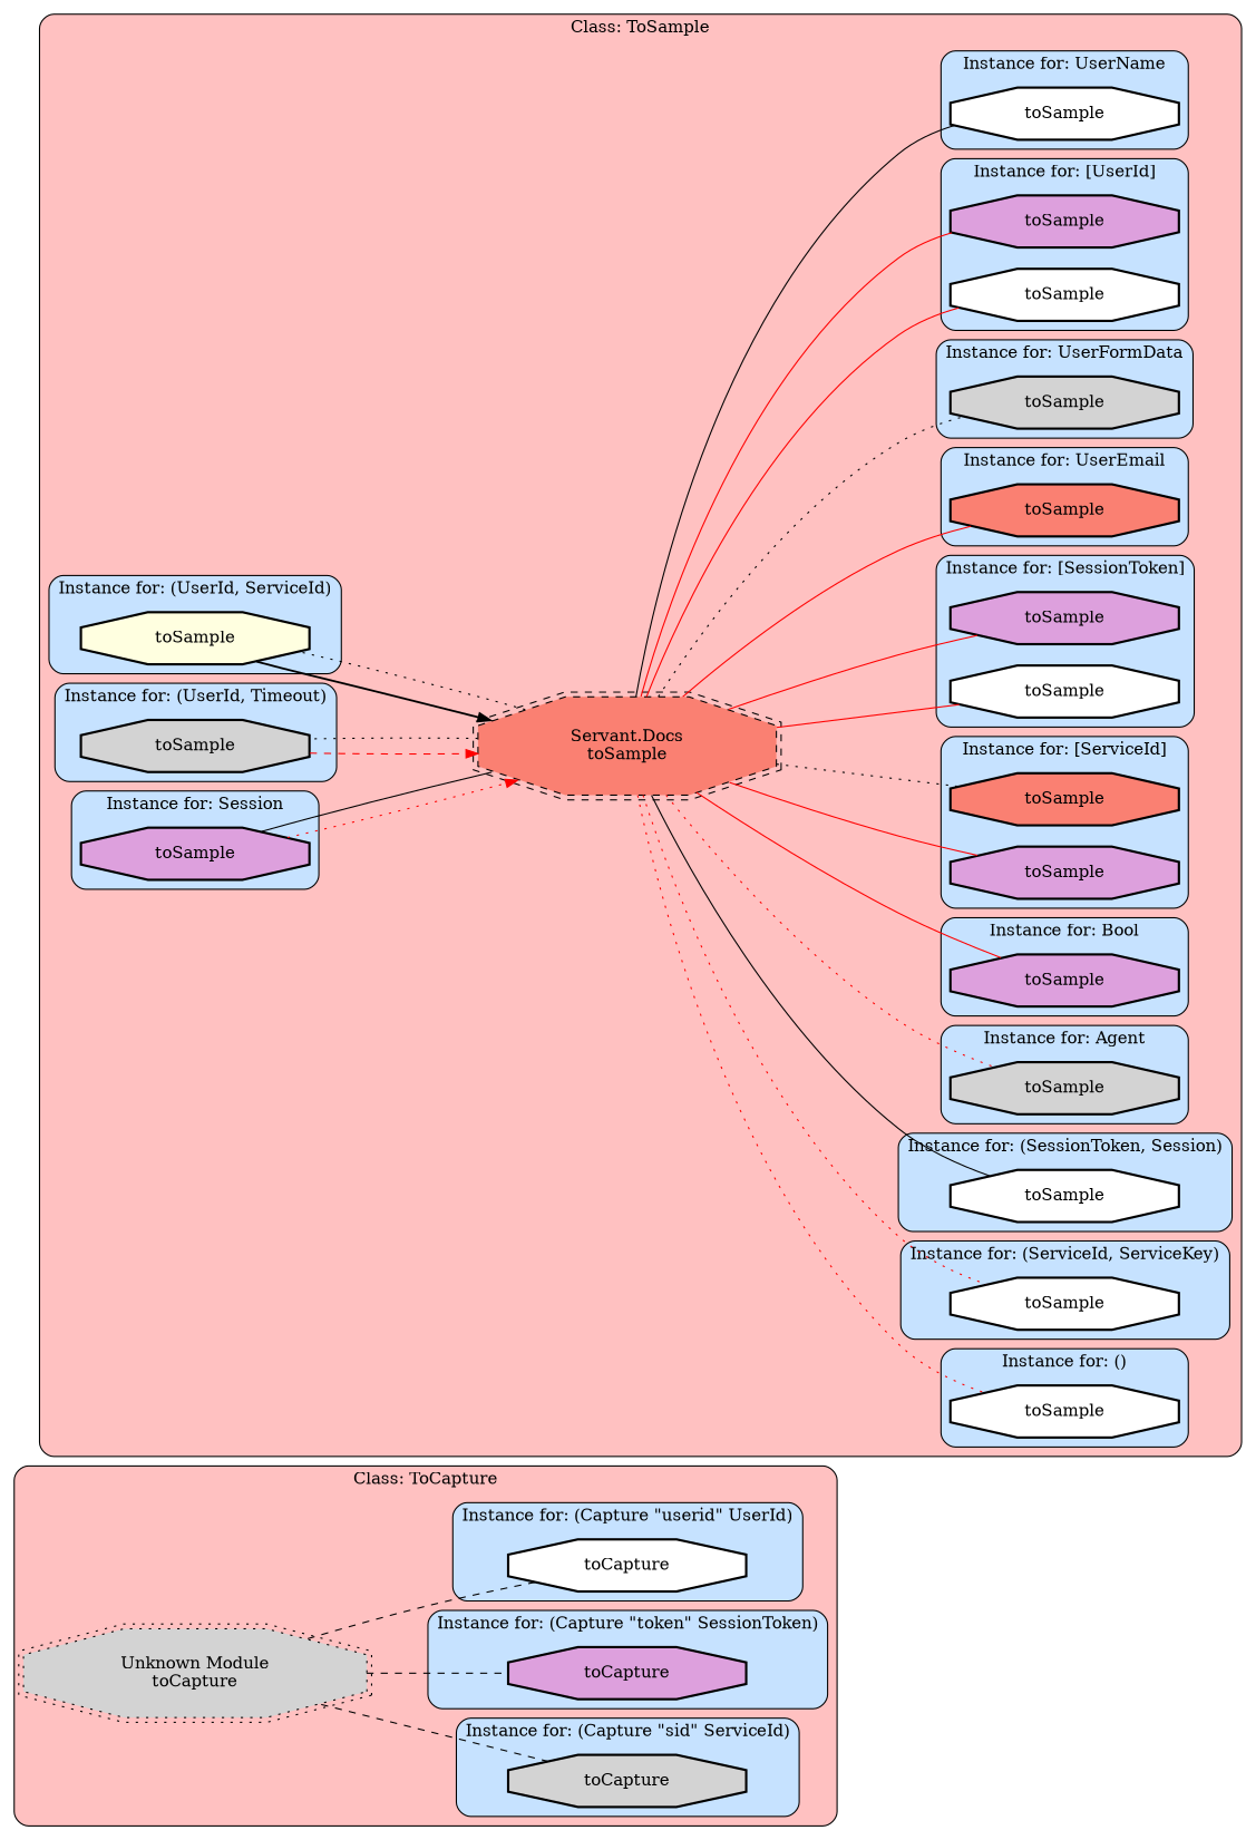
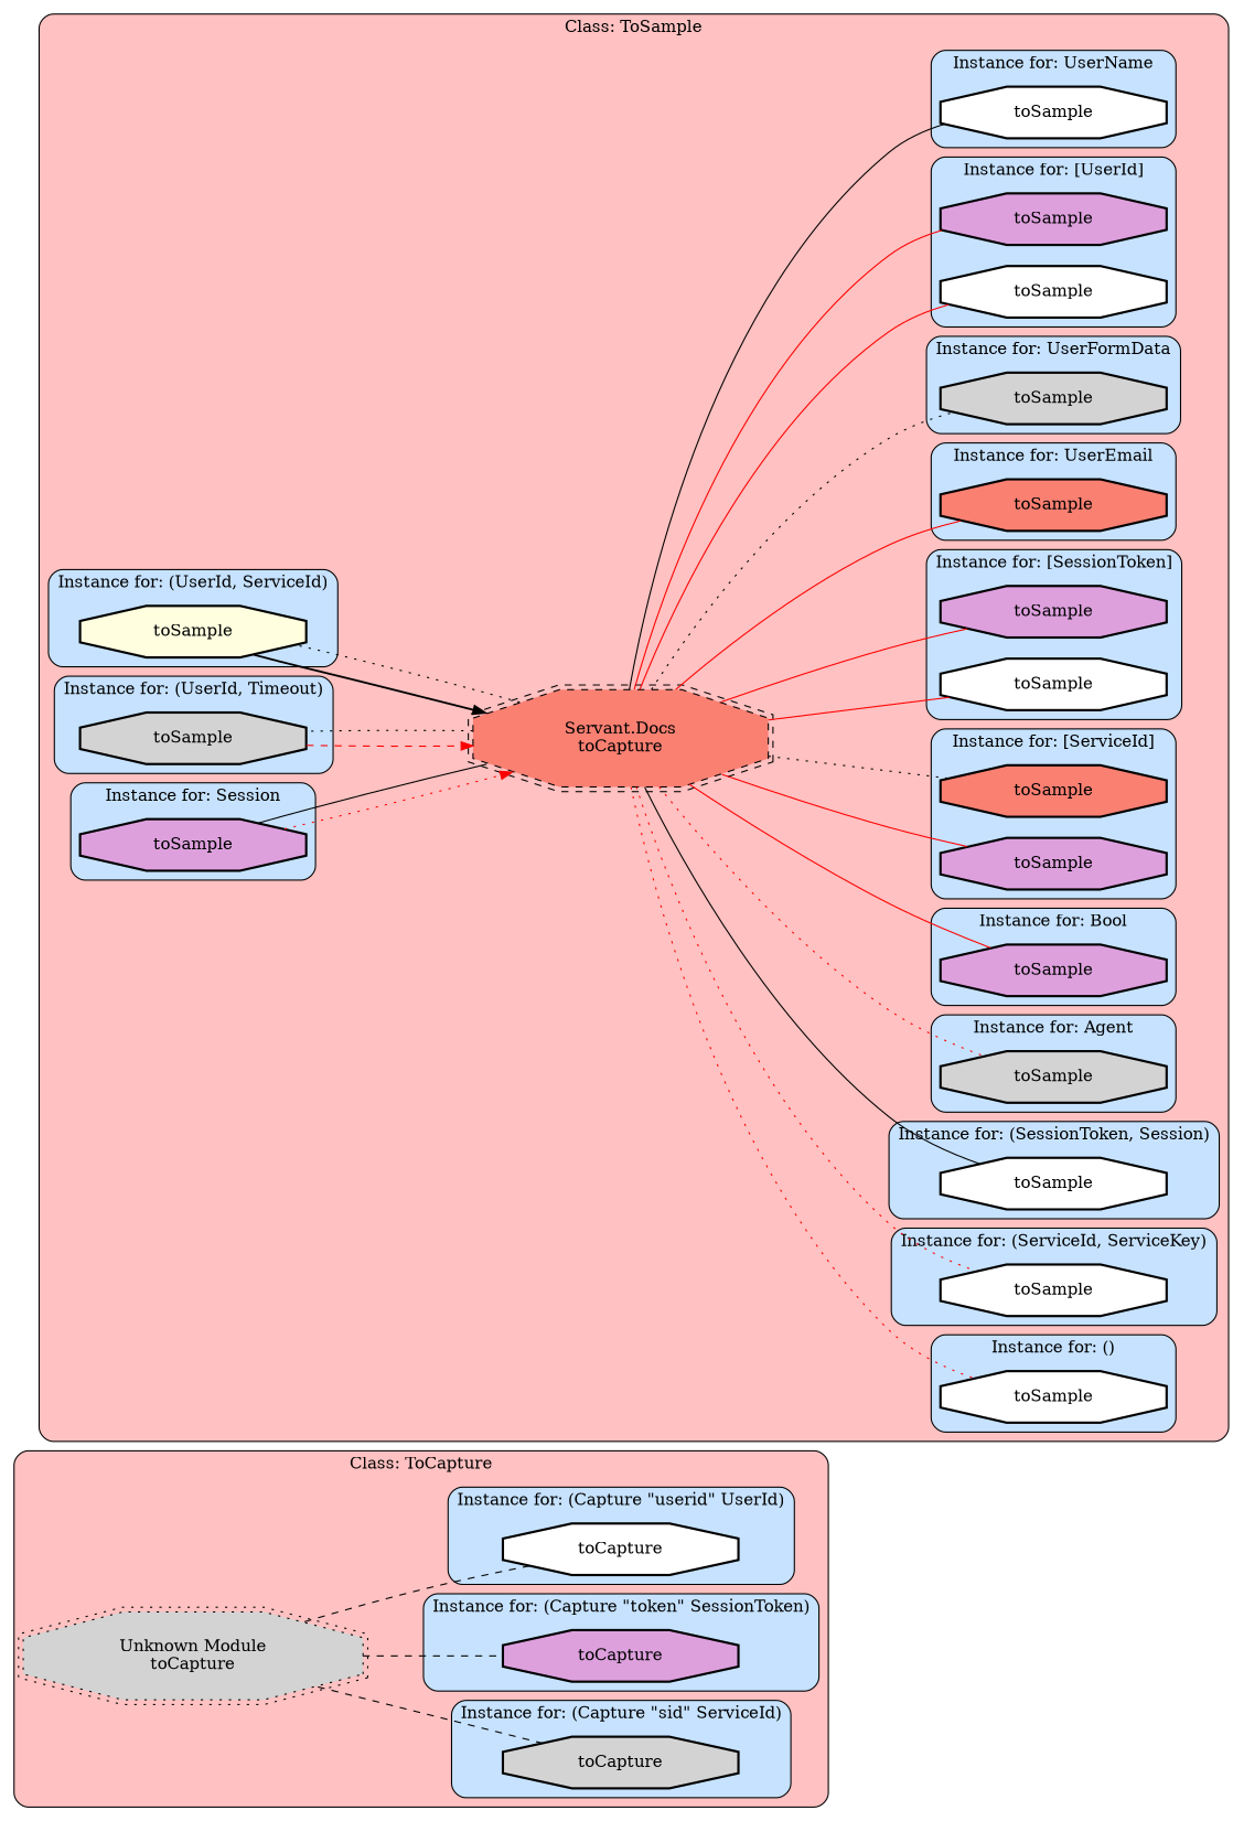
  digraph {
    rankdir=LR
    node [fillcolor=white margin="0.4,0.1" shape=octagon style="filled,bold"]
    edge [color=red dir=none penwidth=1 style=solid]
    n1 [fillcolor=lightgrey label=toCapture]
    n2 [fillcolor=plum label=toCapture]
    n3 [label=toCapture]
    n4 [fillcolor=lightgrey label="Unknown Module\ntoCapture" shape=doubleoctagon style="filled,dotted"]
    n5 [label=toSample]
    n6 [label=toSample]
    n7 [label=toSample]
    n8 [fillcolor=lightyellow label=toSample]
    n9 [fillcolor=lightgrey label=toSample]
    n10 [fillcolor=lightgrey label=toSample]
    n11 [fillcolor=plum label=toSample]
    n12 [fillcolor=salmon label=toSample]
    n13 [fillcolor=plum label=toSample]
    n14 [fillcolor=plum label=toSample]
    n15 [fillcolor=plum label=toSample]
    n16 [label=toSample]
    n17 [fillcolor=salmon label=toSample]
    n18 [fillcolor=lightgrey label=toSample]
    n19 [fillcolor=plum label=toSample]
    n20 [label=toSample]
    n21 [label=toSample]
-   n22 [fillcolor=salmon label="Servant.Docs\ntoSample" shape=doubleoctagon style="filled,dashed"]
+   n22 [fillcolor=salmon label="Servant.Docs\ntoCapture" shape=doubleoctagon style="filled,dashed"]
    subgraph cluster_1 {
      fillcolor=rosybrown1
      label="Class: ToCapture"
      style="filled,rounded"
      n4
      subgraph cluster_2 {
        fillcolor=slategray1
        label="Instance for: (Capture \"sid\" ServiceId)"
        style="filled,rounded"
        n1
      }
      subgraph cluster_3 {
        fillcolor=slategray1
        label="Instance for: (Capture \"token\" SessionToken)"
        style="filled,rounded"
        n2
      }
      subgraph cluster_4 {
        fillcolor=slategray1
        label="Instance for: (Capture \"userid\" UserId)"
        style="filled,rounded"
        n3
      }
    }
    subgraph cluster_5 {
      fillcolor=rosybrown1
      label="Class: ToSample"
      style="filled,rounded"
      n22
      subgraph cluster_6 {
        fillcolor=slategray1
        label="Instance for: ()"
        style="filled,rounded"
        n5
      }
      subgraph cluster_7 {
        fillcolor=slategray1
        label="Instance for: (ServiceId, ServiceKey)"
        style="filled,rounded"
        n6
      }
      subgraph cluster_8 {
        fillcolor=slategray1
        label="Instance for: (SessionToken, Session)"
        style="filled,rounded"
        n7
      }
      subgraph cluster_9 {
        fillcolor=slategray1
        label="Instance for: (UserId, ServiceId)"
        style="filled,rounded"
        n8
      }
      subgraph cluster_10 {
        fillcolor=slategray1
        label="Instance for: (UserId, Timeout)"
        style="filled,rounded"
        n9
      }
      subgraph cluster_11 {
        fillcolor=slategray1
        label="Instance for: Agent"
        style="filled,rounded"
        n10
      }
      subgraph cluster_12 {
        fillcolor=slategray1
        label="Instance for: Bool"
        style="filled,rounded"
        n11
      }
      subgraph cluster_13 {
        fillcolor=slategray1
        label="Instance for: [ServiceId]"
        style="filled,rounded"
        n12
        n13
      }
      subgraph cluster_14 {
        fillcolor=slategray1
        label="Instance for: Session"
        style="filled,rounded"
        n14
      }
      subgraph cluster_15 {
        fillcolor=slategray1
        label="Instance for: [SessionToken]"
        style="filled,rounded"
        n15
        n16
      }
      subgraph cluster_16 {
        fillcolor=slategray1
        label="Instance for: UserEmail"
        style="filled,rounded"
        n17
      }
      subgraph cluster_17 {
        fillcolor=slategray1
        label="Instance for: UserFormData"
        style="filled,rounded"
        n18
      }
      subgraph cluster_18 {
        fillcolor=slategray1
        label="Instance for: [UserId]"
        style="filled,rounded"
        n19
        n20
      }
      subgraph cluster_19 {
        fillcolor=slategray1
        label="Instance for: UserName"
        style="filled,rounded"
        n21
      }
    }
    n4 -> n1 [color=black style=dashed]
    n4 -> n2 [color=black style=dashed]
    n4 -> n3 [color=black style=dashed]
    n8 -> n22 [color=black penwidth=1.6931471805599454 dir=""]
    n9 -> n22 [style=dashed dir=""]
    n14 -> n22 [style=dotted dir=""]
    n22 -> n5 [style=dotted]
    n22 -> n6 [style=dotted]
    n22 -> n7 [color=black]
    n22 -> n8 [color=black style=dotted]
    n22 -> n9 [color=black style=dotted]
    n22 -> n10 [style=dotted]
    n22 -> n11
    n22 -> n12 [color=black style=dotted]
    n22 -> n13
    n22 -> n14 [color=black]
    n22 -> n15
    n22 -> n16
    n22 -> n17
    n22 -> n18 [color=black style=dotted]
    n22 -> n19
    n22 -> n20
    n22 -> n21 [color=black]
  }
